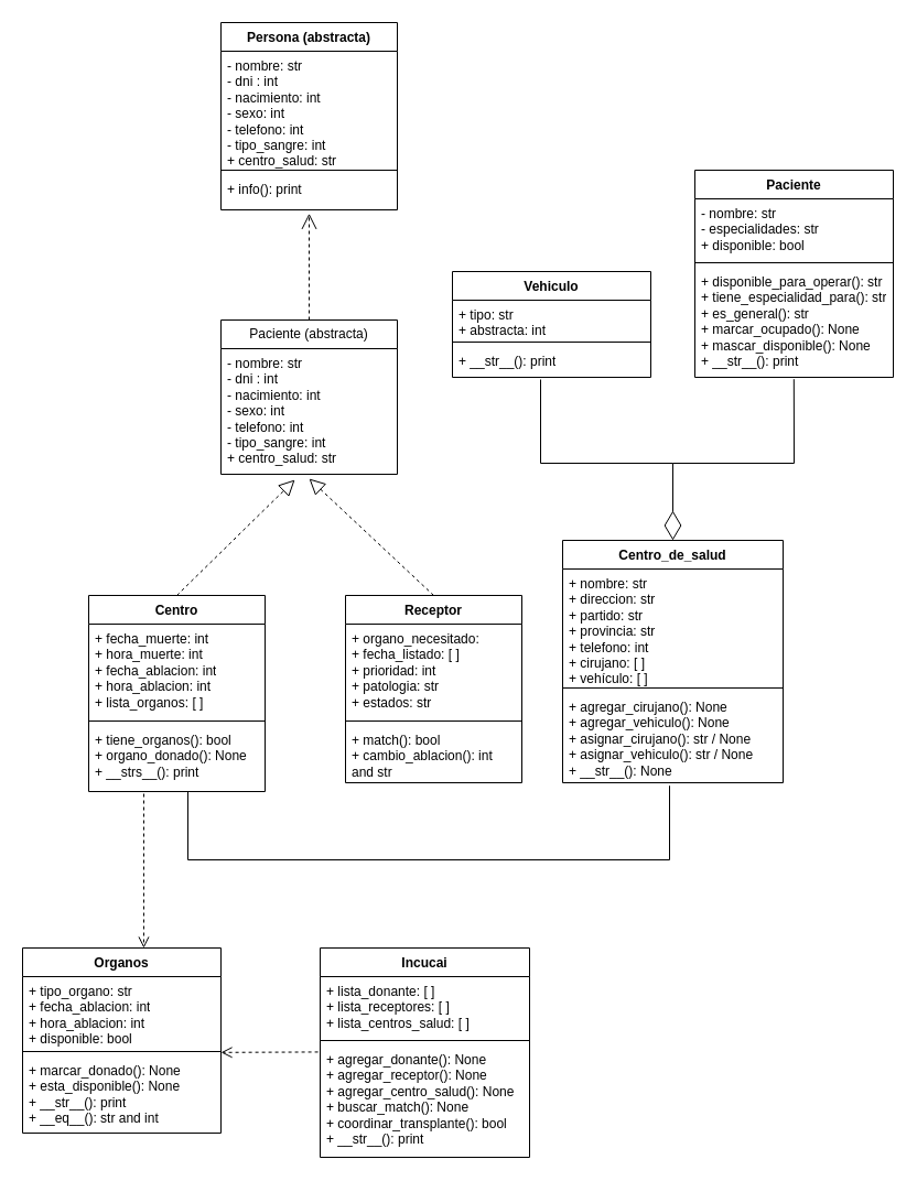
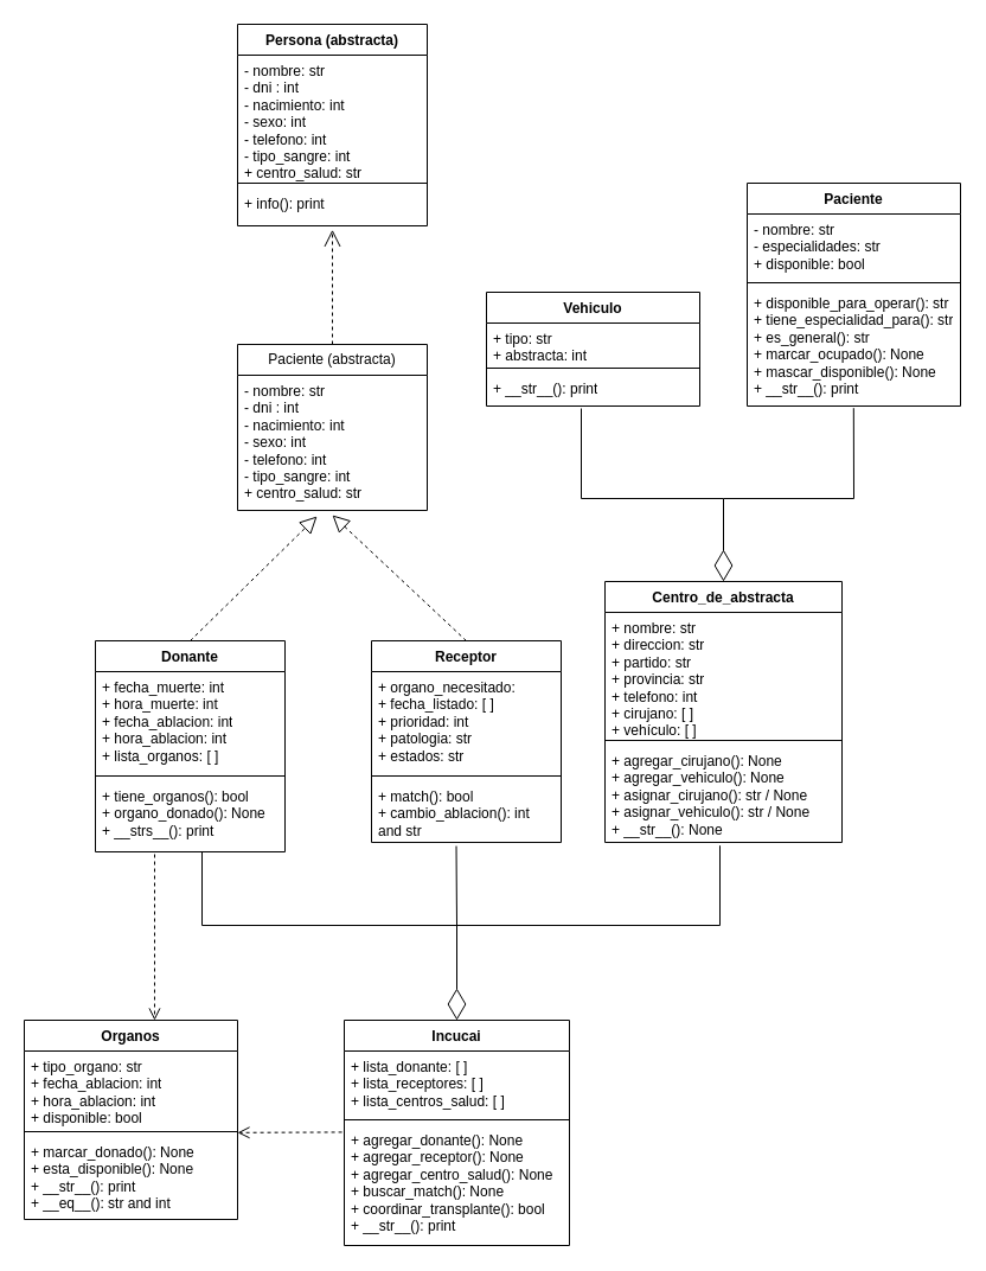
  <mxCell id="0" />
  <mxCell id="1" parent="0" />
  <mxCell id="2" value="Persona (abstracta)" style="swimlane;fontStyle=1;align=center;verticalAlign=top;childLayout=stackLayout;horizontal=1;startSize=26;horizontalStack=0;resizeParent=1;resizeParentMax=0;resizeLast=0;collapsible=1;marginBottom=0;whiteSpace=wrap;html=1;" parent="1" vertex="1"><mxGeometry x="200" y="20" width="160" height="170" as="geometry" /></mxCell>
  <mxCell id="3" value="- nombre: str&lt;div&gt;- dni : int&lt;/div&gt;&lt;div&gt;- nacimiento: int&lt;/div&gt;&lt;div&gt;- sexo: int&lt;/div&gt;&lt;div&gt;- telefono: int&lt;/div&gt;&lt;div&gt;- tipo_sangre: int&lt;/div&gt;&lt;div&gt;+ centro_salud: str&lt;/div&gt;" style="text;strokeColor=none;fillColor=none;align=left;verticalAlign=top;spacingLeft=4;spacingRight=4;overflow=hidden;rotatable=0;points=[[0,0.5],[1,0.5]];portConstraint=eastwest;whiteSpace=wrap;html=1;" parent="2" vertex="1"><mxGeometry y="26" width="160" height="104" as="geometry" /></mxCell>
  <mxCell id="4" value="" style="line;strokeWidth=1;fillColor=none;align=left;verticalAlign=middle;spacingTop=-1;spacingLeft=3;spacingRight=3;rotatable=0;labelPosition=right;points=[];portConstraint=eastwest;strokeColor=inherit;" parent="2" vertex="1"><mxGeometry y="130" width="160" height="8" as="geometry" /></mxCell>
  <mxCell id="5" value="+ info(): print" style="text;strokeColor=none;fillColor=none;align=left;verticalAlign=top;spacingLeft=4;spacingRight=4;overflow=hidden;rotatable=0;points=[[0,0.5],[1,0.5]];portConstraint=eastwest;whiteSpace=wrap;html=1;" parent="2" vertex="1"><mxGeometry y="138" width="160" height="32" as="geometry" /></mxCell>
  <mxCell id="6" value="Paciente (abstracta)" style="swimlane;fontStyle=0;childLayout=stackLayout;horizontal=1;startSize=26;fillColor=none;horizontalStack=0;resizeParent=1;resizeParentMax=0;resizeLast=0;collapsible=1;marginBottom=0;whiteSpace=wrap;html=1;" parent="1" vertex="1"><mxGeometry x="200" y="290" width="160" height="140" as="geometry" /></mxCell>
  <mxCell id="7" value="- nombre: str&lt;div&gt;- dni : int&lt;/div&gt;&lt;div&gt;- nacimiento: int&lt;/div&gt;&lt;div&gt;- sexo: int&lt;/div&gt;&lt;div&gt;- telefono: int&lt;/div&gt;&lt;div&gt;- tipo_sangre: int&lt;/div&gt;&lt;div&gt;+ centro_salud: str&lt;/div&gt;" style="text;strokeColor=none;fillColor=none;align=left;verticalAlign=top;spacingLeft=4;spacingRight=4;overflow=hidden;rotatable=0;points=[[0,0.5],[1,0.5]];portConstraint=eastwest;whiteSpace=wrap;html=1;" parent="6" vertex="1"><mxGeometry y="26" width="160" height="114" as="geometry" /></mxCell>
- <mxCell id="8" value="Centro" style="swimlane;fontStyle=1;align=center;verticalAlign=top;childLayout=stackLayout;horizontal=1;startSize=26;horizontalStack=0;resizeParent=1;resizeParentMax=0;resizeLast=0;collapsible=1;marginBottom=0;whiteSpace=wrap;html=1;" parent="1" vertex="1"><mxGeometry x="80" y="540" width="160" height="178" as="geometry" /></mxCell>
+ <mxCell id="8" value="Donante" style="swimlane;fontStyle=1;align=center;verticalAlign=top;childLayout=stackLayout;horizontal=1;startSize=26;horizontalStack=0;resizeParent=1;resizeParentMax=0;resizeLast=0;collapsible=1;marginBottom=0;whiteSpace=wrap;html=1;" parent="1" vertex="1"><mxGeometry x="80" y="540" width="160" height="178" as="geometry" /></mxCell>
  <mxCell id="9" value="+ fecha_muerte: int&lt;div&gt;+ hora_muerte: int&lt;/div&gt;&lt;div&gt;+ fecha_ablacion: int&lt;/div&gt;&lt;div&gt;+ hora_ablacion: int&lt;/div&gt;&lt;div&gt;+ lista_organos: [ ]&lt;/div&gt;" style="text;strokeColor=none;fillColor=none;align=left;verticalAlign=top;spacingLeft=4;spacingRight=4;overflow=hidden;rotatable=0;points=[[0,0.5],[1,0.5]];portConstraint=eastwest;whiteSpace=wrap;html=1;" parent="8" vertex="1"><mxGeometry y="26" width="160" height="84" as="geometry" /></mxCell>
  <mxCell id="10" value="" style="line;strokeWidth=1;fillColor=none;align=left;verticalAlign=middle;spacingTop=-1;spacingLeft=3;spacingRight=3;rotatable=0;labelPosition=right;points=[];portConstraint=eastwest;strokeColor=inherit;" parent="8" vertex="1"><mxGeometry y="110" width="160" height="8" as="geometry" /></mxCell>
  <mxCell id="11" value="+ tiene_organos(): bool&lt;div&gt;+ organo_donado(): None&lt;/div&gt;&lt;div&gt;+ __strs__(): print&lt;/div&gt;" style="text;strokeColor=none;fillColor=none;align=left;verticalAlign=top;spacingLeft=4;spacingRight=4;overflow=hidden;rotatable=0;points=[[0,0.5],[1,0.5]];portConstraint=eastwest;whiteSpace=wrap;html=1;" parent="8" vertex="1"><mxGeometry y="118" width="160" height="60" as="geometry" /></mxCell>
  <mxCell id="12" value="Receptor" style="swimlane;fontStyle=1;align=center;verticalAlign=top;childLayout=stackLayout;horizontal=1;startSize=26;horizontalStack=0;resizeParent=1;resizeParentMax=0;resizeLast=0;collapsible=1;marginBottom=0;whiteSpace=wrap;html=1;" parent="1" vertex="1"><mxGeometry x="313" y="540" width="160" height="170" as="geometry" /></mxCell>
  <mxCell id="13" value="+ organo_necesitado:&amp;nbsp;&lt;div&gt;+ fecha_listado: [ ]&lt;/div&gt;&lt;div&gt;+ prioridad: int&lt;/div&gt;&lt;div&gt;+ patologia: str&lt;/div&gt;&lt;div&gt;+ estados: str&lt;/div&gt;" style="text;strokeColor=none;fillColor=none;align=left;verticalAlign=top;spacingLeft=4;spacingRight=4;overflow=hidden;rotatable=0;points=[[0,0.5],[1,0.5]];portConstraint=eastwest;whiteSpace=wrap;html=1;" parent="12" vertex="1"><mxGeometry y="26" width="160" height="84" as="geometry" /></mxCell>
  <mxCell id="14" value="" style="line;strokeWidth=1;fillColor=none;align=left;verticalAlign=middle;spacingTop=-1;spacingLeft=3;spacingRight=3;rotatable=0;labelPosition=right;points=[];portConstraint=eastwest;strokeColor=inherit;" parent="12" vertex="1"><mxGeometry y="110" width="160" height="8" as="geometry" /></mxCell>
  <mxCell id="15" value="+ match(): bool&lt;div&gt;+ cambio_ablacion(): int and str&lt;/div&gt;" style="text;strokeColor=none;fillColor=none;align=left;verticalAlign=top;spacingLeft=4;spacingRight=4;overflow=hidden;rotatable=0;points=[[0,0.5],[1,0.5]];portConstraint=eastwest;whiteSpace=wrap;html=1;" parent="12" vertex="1"><mxGeometry y="118" width="160" height="52" as="geometry" /></mxCell>
- <mxCell id="16" value="Centro_de_salud" style="swimlane;fontStyle=1;align=center;verticalAlign=top;childLayout=stackLayout;horizontal=1;startSize=26;horizontalStack=0;resizeParent=1;resizeParentMax=0;resizeLast=0;collapsible=1;marginBottom=0;whiteSpace=wrap;html=1;" parent="1" vertex="1"><mxGeometry x="510" y="490" width="200" height="220" as="geometry" /></mxCell>
+ <mxCell id="16" value="Centro_de_abstracta" style="swimlane;fontStyle=1;align=center;verticalAlign=top;childLayout=stackLayout;horizontal=1;startSize=26;horizontalStack=0;resizeParent=1;resizeParentMax=0;resizeLast=0;collapsible=1;marginBottom=0;whiteSpace=wrap;html=1;" parent="1" vertex="1"><mxGeometry x="510" y="490" width="200" height="220" as="geometry" /></mxCell>
  <mxCell id="17" value="+ nombre: str&lt;div&gt;+ direccion: str&lt;/div&gt;&lt;div&gt;+ partido: str&lt;/div&gt;&lt;div&gt;+ provincia: str&lt;/div&gt;&lt;div&gt;+ telefono: int&lt;/div&gt;&lt;div&gt;+ cirujano: [ ]&lt;/div&gt;&lt;div&gt;+ vehículo: [ ]&lt;/div&gt;" style="text;strokeColor=none;fillColor=none;align=left;verticalAlign=top;spacingLeft=4;spacingRight=4;overflow=hidden;rotatable=0;points=[[0,0.5],[1,0.5]];portConstraint=eastwest;whiteSpace=wrap;html=1;" parent="16" vertex="1"><mxGeometry y="26" width="200" height="104" as="geometry" /></mxCell>
  <mxCell id="18" value="" style="line;strokeWidth=1;fillColor=none;align=left;verticalAlign=middle;spacingTop=-1;spacingLeft=3;spacingRight=3;rotatable=0;labelPosition=right;points=[];portConstraint=eastwest;strokeColor=inherit;" parent="16" vertex="1"><mxGeometry y="130" width="200" height="8" as="geometry" /></mxCell>
  <mxCell id="19" value="+ agregar_cirujano(): None&lt;div&gt;+ agregar_vehiculo(): None&lt;/div&gt;&lt;div&gt;+ asignar_cirujano(): str / None&lt;/div&gt;&lt;div&gt;+ asignar_vehiculo(): str / None&lt;/div&gt;&lt;div&gt;+ __str__(): None&lt;/div&gt;" style="text;strokeColor=none;fillColor=none;align=left;verticalAlign=top;spacingLeft=4;spacingRight=4;overflow=hidden;rotatable=0;points=[[0,0.5],[1,0.5]];portConstraint=eastwest;whiteSpace=wrap;html=1;" parent="16" vertex="1"><mxGeometry y="138" width="200" height="82" as="geometry" /></mxCell>
  <mxCell id="20" value="Vehiculo" style="swimlane;fontStyle=1;align=center;verticalAlign=top;childLayout=stackLayout;horizontal=1;startSize=26;horizontalStack=0;resizeParent=1;resizeParentMax=0;resizeLast=0;collapsible=1;marginBottom=0;whiteSpace=wrap;html=1;" parent="1" vertex="1"><mxGeometry x="410" y="246" width="180" height="96" as="geometry" /></mxCell>
  <mxCell id="21" value="+ tipo: str&lt;div&gt;+ abstracta: int&lt;/div&gt;" style="text;strokeColor=none;fillColor=none;align=left;verticalAlign=top;spacingLeft=4;spacingRight=4;overflow=hidden;rotatable=0;points=[[0,0.5],[1,0.5]];portConstraint=eastwest;whiteSpace=wrap;html=1;" parent="20" vertex="1"><mxGeometry y="26" width="180" height="34" as="geometry" /></mxCell>
  <mxCell id="22" value="" style="line;strokeWidth=1;fillColor=none;align=left;verticalAlign=middle;spacingTop=-1;spacingLeft=3;spacingRight=3;rotatable=0;labelPosition=right;points=[];portConstraint=eastwest;strokeColor=inherit;" parent="20" vertex="1"><mxGeometry y="60" width="180" height="8" as="geometry" /></mxCell>
  <mxCell id="23" value="+ __str__(): print" style="text;strokeColor=none;fillColor=none;align=left;verticalAlign=top;spacingLeft=4;spacingRight=4;overflow=hidden;rotatable=0;points=[[0,0.5],[1,0.5]];portConstraint=eastwest;whiteSpace=wrap;html=1;" parent="20" vertex="1"><mxGeometry y="68" width="180" height="28" as="geometry" /></mxCell>
  <mxCell id="24" value="Paciente" style="swimlane;fontStyle=1;align=center;verticalAlign=top;childLayout=stackLayout;horizontal=1;startSize=26;horizontalStack=0;resizeParent=1;resizeParentMax=0;resizeLast=0;collapsible=1;marginBottom=0;whiteSpace=wrap;html=1;" parent="1" vertex="1"><mxGeometry x="630" y="154" width="180" height="188" as="geometry" /></mxCell>
  <mxCell id="25" value="- nombre: str&lt;div&gt;- especialidades: str&lt;/div&gt;&lt;div&gt;+ disponible: bool&lt;/div&gt;" style="text;strokeColor=none;fillColor=none;align=left;verticalAlign=top;spacingLeft=4;spacingRight=4;overflow=hidden;rotatable=0;points=[[0,0.5],[1,0.5]];portConstraint=eastwest;whiteSpace=wrap;html=1;" parent="24" vertex="1"><mxGeometry y="26" width="180" height="54" as="geometry" /></mxCell>
  <mxCell id="26" value="" style="line;strokeWidth=1;fillColor=none;align=left;verticalAlign=middle;spacingTop=-1;spacingLeft=3;spacingRight=3;rotatable=0;labelPosition=right;points=[];portConstraint=eastwest;strokeColor=inherit;" parent="24" vertex="1"><mxGeometry y="80" width="180" height="8" as="geometry" /></mxCell>
  <mxCell id="27" value="+ disponible_para_operar(): str&lt;div&gt;+ tiene_especialidad_para(): str&lt;/div&gt;&lt;div&gt;+ es_general(): str&lt;/div&gt;&lt;div&gt;+ marcar_ocupado(): None&lt;/div&gt;&lt;div&gt;+ mascar_disponible(): None&lt;/div&gt;&lt;div&gt;+ __str__(): print&lt;/div&gt;" style="text;strokeColor=none;fillColor=none;align=left;verticalAlign=top;spacingLeft=4;spacingRight=4;overflow=hidden;rotatable=0;points=[[0,0.5],[1,0.5]];portConstraint=eastwest;whiteSpace=wrap;html=1;" parent="24" vertex="1"><mxGeometry y="88" width="180" height="100" as="geometry" /></mxCell>
  <mxCell id="28" value="Organos" style="swimlane;fontStyle=1;align=center;verticalAlign=top;childLayout=stackLayout;horizontal=1;startSize=26;horizontalStack=0;resizeParent=1;resizeParentMax=0;resizeLast=0;collapsible=1;marginBottom=0;whiteSpace=wrap;html=1;" parent="1" vertex="1"><mxGeometry x="20" y="860" width="180" height="168" as="geometry" /></mxCell>
  <mxCell id="29" value="+ tipo_organo: str&lt;div&gt;+ fecha_ablacion: int&lt;/div&gt;&lt;div&gt;+ hora_ablacion: int&lt;/div&gt;&lt;div&gt;+ disponible: bool&lt;/div&gt;" style="text;strokeColor=none;fillColor=none;align=left;verticalAlign=top;spacingLeft=4;spacingRight=4;overflow=hidden;rotatable=0;points=[[0,0.5],[1,0.5]];portConstraint=eastwest;whiteSpace=wrap;html=1;" parent="28" vertex="1"><mxGeometry y="26" width="180" height="64" as="geometry" /></mxCell>
  <mxCell id="30" value="" style="line;strokeWidth=1;fillColor=none;align=left;verticalAlign=middle;spacingTop=-1;spacingLeft=3;spacingRight=3;rotatable=0;labelPosition=right;points=[];portConstraint=eastwest;strokeColor=inherit;" parent="28" vertex="1"><mxGeometry y="90" width="180" height="8" as="geometry" /></mxCell>
  <mxCell id="31" value="+ marcar_donado(): None&lt;div&gt;+ esta_disponible(): None&lt;/div&gt;&lt;div&gt;+ __str__(): print&lt;/div&gt;&lt;div&gt;+ __eq__(): str and int&lt;/div&gt;" style="text;strokeColor=none;fillColor=none;align=left;verticalAlign=top;spacingLeft=4;spacingRight=4;overflow=hidden;rotatable=0;points=[[0,0.5],[1,0.5]];portConstraint=eastwest;whiteSpace=wrap;html=1;" parent="28" vertex="1"><mxGeometry y="98" width="180" height="70" as="geometry" /></mxCell>
  <mxCell id="32" value="" style="endArrow=open;dashed=1;endFill=0;endSize=12;html=1;rounded=0;exitX=0.5;exitY=0;exitDx=0;exitDy=0;entryX=0.5;entryY=1.103;entryDx=0;entryDy=0;entryPerimeter=0;" parent="1" source="6" target="5" edge="1"><mxGeometry width="160" relative="1" as="geometry"><mxPoint x="460" y="340" as="sourcePoint" /><mxPoint x="620" y="340" as="targetPoint" /></mxGeometry></mxCell>
  <mxCell id="33" value="" style="endArrow=block;dashed=1;endFill=0;endSize=12;html=1;rounded=0;exitX=0.5;exitY=0;exitDx=0;exitDy=0;entryX=0.419;entryY=1.044;entryDx=0;entryDy=0;entryPerimeter=0;" parent="1" source="8" target="7" edge="1"><mxGeometry width="160" relative="1" as="geometry"><mxPoint x="150" y="420" as="sourcePoint" /><mxPoint x="310" y="420" as="targetPoint" /></mxGeometry></mxCell>
  <mxCell id="34" value="" style="endArrow=block;dashed=1;endFill=0;endSize=12;html=1;rounded=0;exitX=0.5;exitY=0;exitDx=0;exitDy=0;" parent="1" source="12" edge="1"><mxGeometry width="160" relative="1" as="geometry"><mxPoint x="150" y="420" as="sourcePoint" /><mxPoint x="280" y="434" as="targetPoint" /></mxGeometry></mxCell>
  <mxCell id="35" value="Incucai" style="swimlane;fontStyle=1;align=center;verticalAlign=top;childLayout=stackLayout;horizontal=1;startSize=26;horizontalStack=0;resizeParent=1;resizeParentMax=0;resizeLast=0;collapsible=1;marginBottom=0;whiteSpace=wrap;html=1;" parent="1" vertex="1"><mxGeometry x="290" y="860" width="190" height="190" as="geometry" /></mxCell>
  <mxCell id="36" value="+ lista_donante: [ ]&lt;div&gt;+ lista_receptores: [ ]&lt;/div&gt;&lt;div&gt;+ lista_centros_salud: [ ]&lt;/div&gt;" style="text;strokeColor=none;fillColor=none;align=left;verticalAlign=top;spacingLeft=4;spacingRight=4;overflow=hidden;rotatable=0;points=[[0,0.5],[1,0.5]];portConstraint=eastwest;whiteSpace=wrap;html=1;" parent="35" vertex="1"><mxGeometry y="26" width="190" height="54" as="geometry" /></mxCell>
  <mxCell id="37" value="" style="line;strokeWidth=1;fillColor=none;align=left;verticalAlign=middle;spacingTop=-1;spacingLeft=3;spacingRight=3;rotatable=0;labelPosition=right;points=[];portConstraint=eastwest;strokeColor=inherit;" parent="35" vertex="1"><mxGeometry y="80" width="190" height="8" as="geometry" /></mxCell>
  <mxCell id="38" value="+ agregar_donante(): None&lt;div&gt;+ agregar_receptor(): None&lt;br&gt;&lt;/div&gt;&lt;div&gt;+ agregar_centro_salud(): None&lt;br&gt;&lt;/div&gt;&lt;div&gt;+ buscar_match(): None&lt;/div&gt;&lt;div&gt;+ coordinar_transplante(): bool&lt;/div&gt;&lt;div&gt;+ __str__(): print&lt;/div&gt;" style="text;strokeColor=none;fillColor=none;align=left;verticalAlign=top;spacingLeft=4;spacingRight=4;overflow=hidden;rotatable=0;points=[[0,0.5],[1,0.5]];portConstraint=eastwest;whiteSpace=wrap;html=1;" parent="35" vertex="1"><mxGeometry y="88" width="190" height="102" as="geometry" /></mxCell>
+ <mxCell id="39" value="" style="endArrow=diamondThin;endFill=0;endSize=24;html=1;rounded=0;exitX=0.447;exitY=1.059;exitDx=0;exitDy=0;exitPerimeter=0;entryX=0.5;entryY=0;entryDx=0;entryDy=0;" parent="1" source="15" target="35" edge="1"><mxGeometry width="160" relative="1" as="geometry"><mxPoint x="360" y="711.872" as="sourcePoint" /><mxPoint x="159.65" y="850" as="targetPoint" /><Array as="points"><mxPoint x="385" y="780" /></Array></mxGeometry></mxCell>
  <mxCell id="40" value="" style="endArrow=none;html=1;rounded=0;" parent="1" edge="1"><mxGeometry width="50" height="50" relative="1" as="geometry"><mxPoint x="170" y="780" as="sourcePoint" /><mxPoint x="170" y="718" as="targetPoint" /></mxGeometry></mxCell>
  <mxCell id="41" value="" style="endArrow=none;html=1;rounded=0;entryX=0.485;entryY=1.033;entryDx=0;entryDy=0;entryPerimeter=0;" parent="1" target="19" edge="1"><mxGeometry width="50" height="50" relative="1" as="geometry"><mxPoint x="170" y="780" as="sourcePoint" /><mxPoint x="400" y="740" as="targetPoint" /><Array as="points"><mxPoint x="607" y="780" /></Array></mxGeometry></mxCell>
  <mxCell id="42" value="" style="endArrow=diamondThin;endFill=0;endSize=24;html=1;rounded=0;entryX=0.5;entryY=0;entryDx=0;entryDy=0;" parent="1" target="16" edge="1"><mxGeometry width="160" relative="1" as="geometry"><mxPoint x="490" y="344" as="sourcePoint" /><mxPoint x="570" y="530" as="targetPoint" /><Array as="points"><mxPoint x="490" y="420" /><mxPoint x="610" y="420" /></Array></mxGeometry></mxCell>
  <mxCell id="43" value="" style="endArrow=none;html=1;rounded=0;entryX=0.499;entryY=1.017;entryDx=0;entryDy=0;entryPerimeter=0;" parent="1" target="27" edge="1"><mxGeometry width="50" height="50" relative="1" as="geometry"><mxPoint x="610" y="420" as="sourcePoint" /><mxPoint x="530" y="420" as="targetPoint" /><Array as="points"><mxPoint x="720" y="420" /></Array></mxGeometry></mxCell>
  <mxCell id="44" value="" style="html=1;verticalAlign=bottom;endArrow=open;dashed=1;endSize=8;curved=0;rounded=0;exitX=-0.01;exitY=0.063;exitDx=0;exitDy=0;exitPerimeter=0;" parent="1" source="38" edge="1"><mxGeometry relative="1" as="geometry"><mxPoint x="280" y="954.82" as="sourcePoint" /><mxPoint x="200" y="954.82" as="targetPoint" /></mxGeometry></mxCell>
  <mxCell id="45" value="" style="html=1;verticalAlign=bottom;endArrow=open;dashed=1;endSize=8;curved=0;rounded=0;entryX=0.611;entryY=0;entryDx=0;entryDy=0;entryPerimeter=0;" parent="1" target="28" edge="1"><mxGeometry relative="1" as="geometry"><mxPoint x="130" y="720" as="sourcePoint" /><mxPoint x="90" y="790" as="targetPoint" /></mxGeometry></mxCell>
